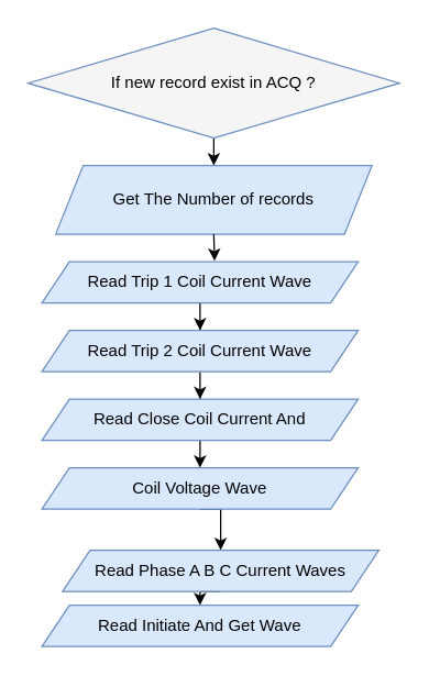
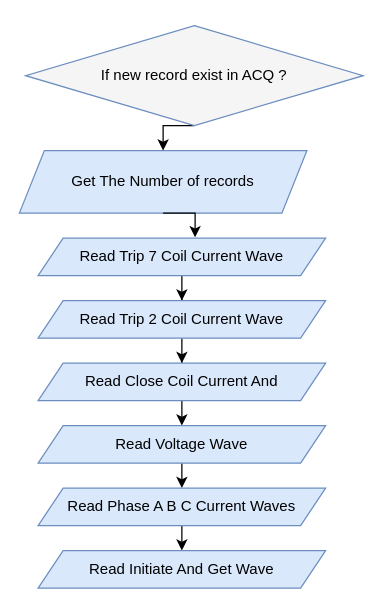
  <mxCell id="0" />
  <mxCell id="1" parent="0" />
- <mxCell id="2" value="Get The Number of records" style="shape=parallelogram;perimeter=parallelogramPerimeter;whiteSpace=wrap;html=1;fixedSize=1;fillColor=#dae8fc;strokeColor=#6c8ebf;" vertex="1" parent="1"><mxGeometry x="40" y="120" width="230" height="50" as="geometry" /></mxCell>
+ <mxCell id="2" value="Get The Number of records" style="shape=parallelogram;perimeter=parallelogramPerimeter;whiteSpace=wrap;html=1;fixedSize=1;fillColor=#dae8fc;strokeColor=#6c8ebf;" vertex="1" parent="1"><mxGeometry x="15" y="120" width="230" height="50" as="geometry" /></mxCell>
  <mxCell id="3" style="edgeStyle=orthogonalEdgeStyle;rounded=0;orthogonalLoop=1;jettySize=auto;html=1;exitX=0.5;exitY=1;exitDx=0;exitDy=0;entryX=0.5;entryY=0;entryDx=0;entryDy=0;" edge="1" parent="1" source="4" target="2"><mxGeometry relative="1" as="geometry" /></mxCell>
  <mxCell id="4" value="If new record exist in ACQ ?" style="rhombus;whiteSpace=wrap;html=1;fillColor=#f5f5f5;strokeColor=#6c8ebf;" vertex="1" parent="1"><mxGeometry x="20" y="20" width="270" height="80" as="geometry" /></mxCell>
  <mxCell id="5" style="edgeStyle=orthogonalEdgeStyle;rounded=0;orthogonalLoop=1;jettySize=auto;html=1;exitX=0.5;exitY=1;exitDx=0;exitDy=0;" edge="1" parent="1" source="6" target="9"><mxGeometry relative="1" as="geometry" /></mxCell>
- <mxCell id="6" value="Read Trip 1 Coil Current Wave" style="shape=parallelogram;perimeter=parallelogramPerimeter;whiteSpace=wrap;html=1;fixedSize=1;fillColor=#dae8fc;strokeColor=#6c8ebf;" vertex="1" parent="1"><mxGeometry x="30" y="190" width="230" height="30" as="geometry" /></mxCell>
+ <mxCell id="6" value="Read Trip 7 Coil Current Wave" style="shape=parallelogram;perimeter=parallelogramPerimeter;whiteSpace=wrap;html=1;fixedSize=1;fillColor=#dae8fc;strokeColor=#6c8ebf;" vertex="1" parent="1"><mxGeometry x="30" y="190" width="230" height="30" as="geometry" /></mxCell>
  <mxCell id="7" style="edgeStyle=orthogonalEdgeStyle;rounded=0;orthogonalLoop=1;jettySize=auto;html=1;exitX=0.5;exitY=1;exitDx=0;exitDy=0;entryX=0.546;entryY=-0.02;entryDx=0;entryDy=0;entryPerimeter=0;" edge="1" parent="1" source="2" target="6"><mxGeometry relative="1" as="geometry" /></mxCell>
  <mxCell id="8" style="edgeStyle=orthogonalEdgeStyle;rounded=0;orthogonalLoop=1;jettySize=auto;html=1;exitX=0.5;exitY=1;exitDx=0;exitDy=0;" edge="1" parent="1" source="9" target="11"><mxGeometry relative="1" as="geometry" /></mxCell>
  <mxCell id="9" value="Read Trip 2 Coil Current Wave" style="shape=parallelogram;perimeter=parallelogramPerimeter;whiteSpace=wrap;html=1;fixedSize=1;fillColor=#dae8fc;strokeColor=#6c8ebf;" vertex="1" parent="1"><mxGeometry x="30" y="240" width="230" height="30" as="geometry" /></mxCell>
  <mxCell id="10" style="edgeStyle=orthogonalEdgeStyle;rounded=0;orthogonalLoop=1;jettySize=auto;html=1;exitX=0.5;exitY=1;exitDx=0;exitDy=0;entryX=0.5;entryY=0;entryDx=0;entryDy=0;" edge="1" parent="1" source="11" target="13"><mxGeometry relative="1" as="geometry" /></mxCell>
  <mxCell id="11" value="Read Close Coil Current And" style="shape=parallelogram;perimeter=parallelogramPerimeter;whiteSpace=wrap;html=1;fixedSize=1;fillColor=#dae8fc;strokeColor=#6c8ebf;" vertex="1" parent="1"><mxGeometry x="30" y="290" width="230" height="30" as="geometry" /></mxCell>
  <mxCell id="12" style="edgeStyle=orthogonalEdgeStyle;rounded=0;orthogonalLoop=1;jettySize=auto;html=1;exitX=0.5;exitY=1;exitDx=0;exitDy=0;entryX=0.5;entryY=0;entryDx=0;entryDy=0;" edge="1" parent="1" source="13" target="15"><mxGeometry relative="1" as="geometry" /></mxCell>
- <mxCell id="13" value="Coil Voltage Wave" style="shape=parallelogram;perimeter=parallelogramPerimeter;whiteSpace=wrap;html=1;fixedSize=1;fillColor=#dae8fc;strokeColor=#6c8ebf;" vertex="1" parent="1"><mxGeometry x="30" y="340" width="230" height="30" as="geometry" /></mxCell>
+ <mxCell id="13" value="Read Voltage Wave" style="shape=parallelogram;perimeter=parallelogramPerimeter;whiteSpace=wrap;html=1;fixedSize=1;fillColor=#dae8fc;strokeColor=#6c8ebf;" vertex="1" parent="1"><mxGeometry x="30" y="340" width="230" height="30" as="geometry" /></mxCell>
  <mxCell id="14" style="edgeStyle=orthogonalEdgeStyle;rounded=0;orthogonalLoop=1;jettySize=auto;html=1;exitX=0.5;exitY=1;exitDx=0;exitDy=0;entryX=0.5;entryY=0;entryDx=0;entryDy=0;" edge="1" parent="1" source="15" target="16"><mxGeometry relative="1" as="geometry" /></mxCell>
- <mxCell id="15" value="Read Phase A B C Current Waves" style="shape=parallelogram;perimeter=parallelogramPerimeter;whiteSpace=wrap;html=1;fixedSize=1;fillColor=#dae8fc;strokeColor=#6c8ebf;" vertex="1" parent="1"><mxGeometry x="45" y="400" width="230" height="30" as="geometry" /></mxCell>
+ <mxCell id="15" value="Read Phase A B C Current Waves" style="shape=parallelogram;perimeter=parallelogramPerimeter;whiteSpace=wrap;html=1;fixedSize=1;fillColor=#dae8fc;strokeColor=#6c8ebf;" vertex="1" parent="1"><mxGeometry x="30" y="390" width="230" height="30" as="geometry" /></mxCell>
  <mxCell id="16" value="Read Initiate And Get Wave" style="shape=parallelogram;perimeter=parallelogramPerimeter;whiteSpace=wrap;html=1;fixedSize=1;fillColor=#dae8fc;strokeColor=#6c8ebf;" vertex="1" parent="1"><mxGeometry x="30" y="440" width="230" height="30" as="geometry" /></mxCell>
